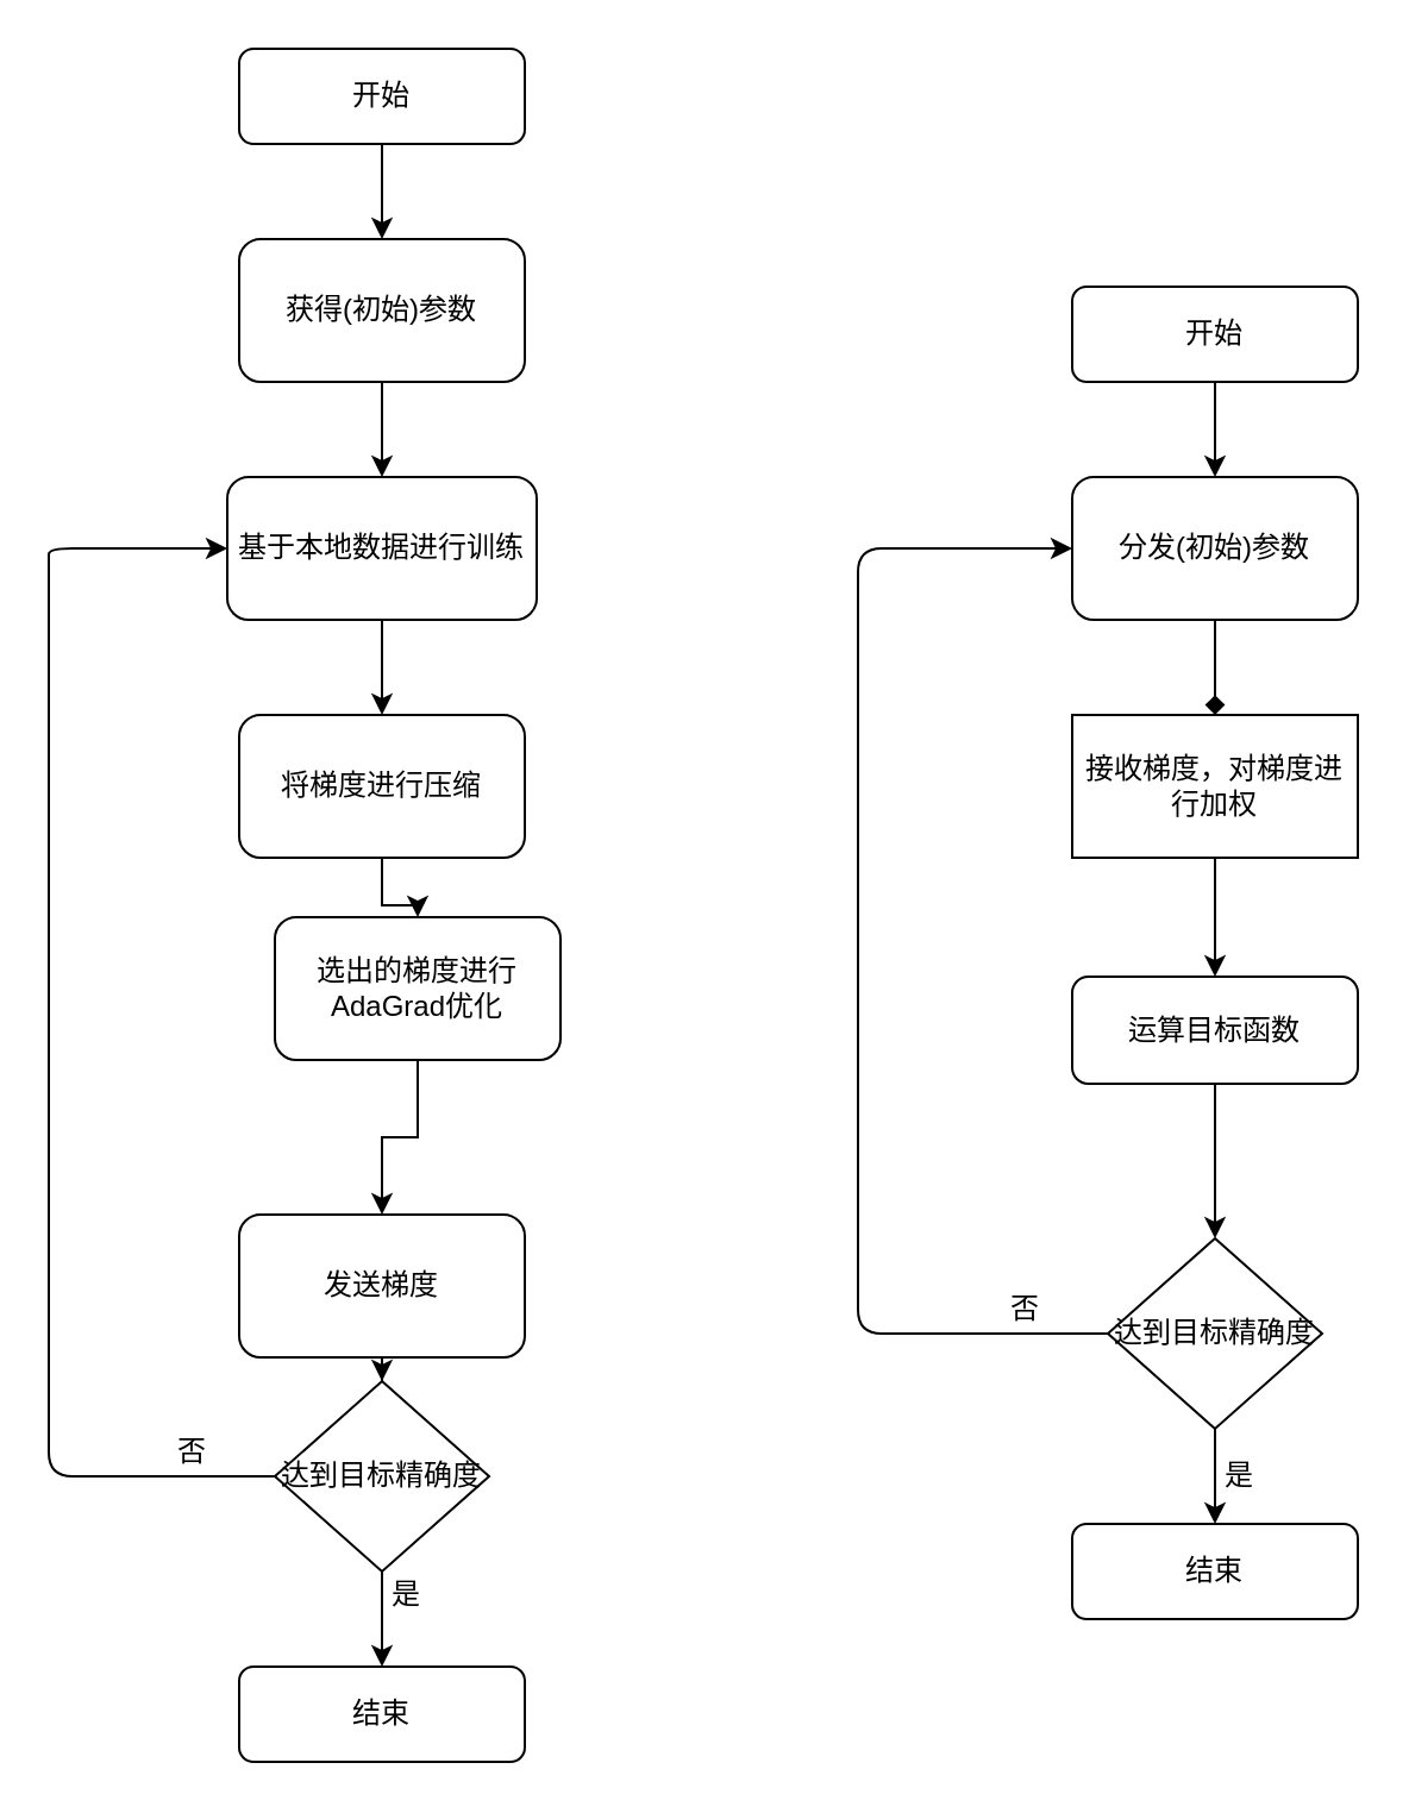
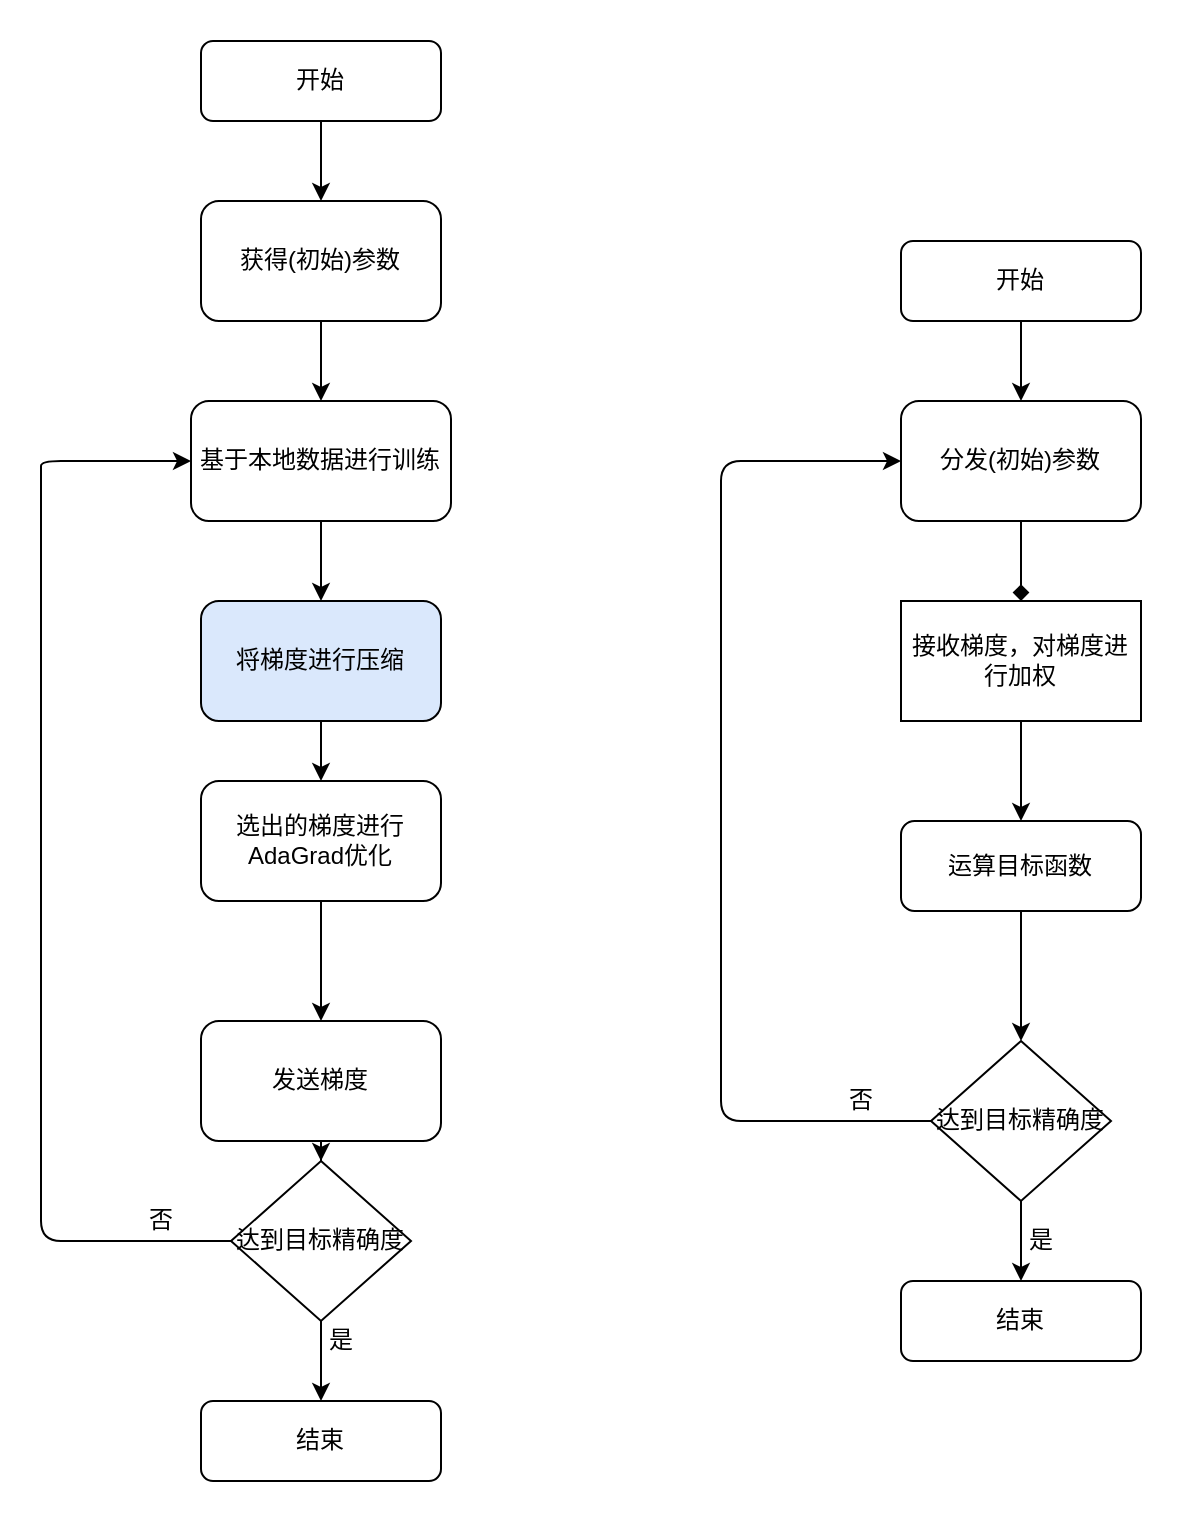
  <mxCell id="0" />
  <mxCell id="1" parent="0" />
  <mxCell id="2" value="" style="edgeStyle=orthogonalEdgeStyle;rounded=0;orthogonalLoop=1;jettySize=auto;html=1;" edge="1" parent="1" source="3" target="6"><mxGeometry relative="1" as="geometry" /></mxCell>
  <mxCell id="3" value="开始" style="rounded=1;whiteSpace=wrap;html=1;fontSize=12;glass=0;strokeWidth=1;shadow=0;" parent="1" vertex="1"><mxGeometry x="100" y="20" width="120" height="40" as="geometry" /></mxCell>
  <mxCell id="4" value="结束" style="rounded=1;whiteSpace=wrap;html=1;fontSize=12;glass=0;strokeWidth=1;shadow=0;" parent="1" vertex="1"><mxGeometry x="100" y="700" width="120" height="40" as="geometry" /></mxCell>
  <mxCell id="5" value="" style="edgeStyle=orthogonalEdgeStyle;rounded=0;orthogonalLoop=1;jettySize=auto;html=1;" edge="1" parent="1" source="6" target="8"><mxGeometry relative="1" as="geometry" /></mxCell>
  <mxCell id="6" value="获得(初始)参数" style="rounded=1;whiteSpace=wrap;html=1;" vertex="1" parent="1"><mxGeometry x="100" y="100" width="120" height="60" as="geometry" /></mxCell>
  <mxCell id="7" value="" style="edgeStyle=orthogonalEdgeStyle;rounded=0;orthogonalLoop=1;jettySize=auto;html=1;" edge="1" parent="1" source="8" target="10"><mxGeometry relative="1" as="geometry" /></mxCell>
  <mxCell id="8" value="基于本地数据进行训练" style="rounded=1;whiteSpace=wrap;html=1;" vertex="1" parent="1"><mxGeometry x="95" y="200" width="130" height="60" as="geometry" /></mxCell>
  <mxCell id="9" value="" style="edgeStyle=orthogonalEdgeStyle;rounded=0;orthogonalLoop=1;jettySize=auto;html=1;" edge="1" parent="1" source="10" target="12"><mxGeometry relative="1" as="geometry" /></mxCell>
- <mxCell id="10" value="将梯度进行压缩" style="rounded=1;whiteSpace=wrap;html=1;" vertex="1" parent="1"><mxGeometry x="100" y="300" width="120" height="60" as="geometry" /></mxCell>
+ <mxCell id="10" value="将梯度进行压缩" style="rounded=1;whiteSpace=wrap;html=1;fillColor=#dae8fc;" vertex="1" parent="1"><mxGeometry x="100" y="300" width="120" height="60" as="geometry" /></mxCell>
  <mxCell id="11" value="" style="edgeStyle=orthogonalEdgeStyle;rounded=0;orthogonalLoop=1;jettySize=auto;html=1;" edge="1" parent="1" source="12" target="14"><mxGeometry relative="1" as="geometry" /></mxCell>
- <mxCell id="12" value="选出的梯度进行AdaGrad优化" style="rounded=1;whiteSpace=wrap;html=1;" vertex="1" parent="1"><mxGeometry x="115" y="385" width="120" height="60" as="geometry" /></mxCell>
+ <mxCell id="12" value="选出的梯度进行AdaGrad优化" style="rounded=1;whiteSpace=wrap;html=1;" vertex="1" parent="1"><mxGeometry x="100" y="390" width="120" height="60" as="geometry" /></mxCell>
  <mxCell id="13" value="" style="edgeStyle=orthogonalEdgeStyle;rounded=0;orthogonalLoop=1;jettySize=auto;html=1;" edge="1" parent="1" source="14" target="16"><mxGeometry relative="1" as="geometry" /></mxCell>
  <mxCell id="14" value="发送梯度" style="rounded=1;whiteSpace=wrap;html=1;" vertex="1" parent="1"><mxGeometry x="100" y="510" width="120" height="60" as="geometry" /></mxCell>
  <mxCell id="15" value="" style="edgeStyle=orthogonalEdgeStyle;rounded=0;orthogonalLoop=1;jettySize=auto;html=1;" edge="1" parent="1" source="16" target="4"><mxGeometry relative="1" as="geometry" /></mxCell>
  <mxCell id="16" value="达到目标精确度" style="rhombus;whiteSpace=wrap;html=1;" vertex="1" parent="1"><mxGeometry x="115" y="580" width="90" height="80" as="geometry" /></mxCell>
  <mxCell id="17" value="是" style="text;html=1;align=center;verticalAlign=middle;resizable=0;points=[];autosize=1;strokeColor=none;" vertex="1" parent="1"><mxGeometry x="155" y="660" width="30" height="20" as="geometry" /></mxCell>
  <mxCell id="18" value="" style="endArrow=classic;html=1;exitX=0;exitY=0.5;exitDx=0;exitDy=0;entryX=0;entryY=0.5;entryDx=0;entryDy=0;" edge="1" parent="1" source="16" target="8"><mxGeometry width="50" height="50" relative="1" as="geometry"><mxPoint x="-20" y="620" as="sourcePoint" /><mxPoint x="20" y="240" as="targetPoint" /><Array as="points"><mxPoint x="20" y="620" /><mxPoint x="20" y="240" /><mxPoint x="20" y="230" /></Array></mxGeometry></mxCell>
  <mxCell id="19" value="否" style="text;html=1;align=center;verticalAlign=middle;resizable=0;points=[];autosize=1;strokeColor=none;" vertex="1" parent="1"><mxGeometry x="65" y="600" width="30" height="20" as="geometry" /></mxCell>
  <mxCell id="20" value="" style="edgeStyle=orthogonalEdgeStyle;rounded=0;orthogonalLoop=1;jettySize=auto;html=1;" edge="1" parent="1" source="21" target="23"><mxGeometry relative="1" as="geometry" /></mxCell>
  <mxCell id="21" value="开始" style="rounded=1;whiteSpace=wrap;html=1;fontSize=12;glass=0;strokeWidth=1;shadow=0;" vertex="1" parent="1"><mxGeometry x="450" y="120" width="120" height="40" as="geometry" /></mxCell>
  <mxCell id="22" value="" style="edgeStyle=orthogonalEdgeStyle;rounded=0;orthogonalLoop=1;jettySize=auto;html=1;endArrow=diamond;" edge="1" parent="1" source="23" target="25"><mxGeometry relative="1" as="geometry" /></mxCell>
  <mxCell id="23" value="分发(初始)参数" style="rounded=1;whiteSpace=wrap;html=1;" vertex="1" parent="1"><mxGeometry x="450" y="200" width="120" height="60" as="geometry" /></mxCell>
  <mxCell id="24" value="" style="edgeStyle=orthogonalEdgeStyle;rounded=0;orthogonalLoop=1;jettySize=auto;html=1;" edge="1" parent="1" source="25" target="27"><mxGeometry relative="1" as="geometry" /></mxCell>
  <mxCell id="25" value="接收梯度，对梯度进行加权" style="whiteSpace=wrap;html=1;rounded=0;" vertex="1" parent="1"><mxGeometry x="450" y="300" width="120" height="60" as="geometry" /></mxCell>
  <mxCell id="26" value="" style="edgeStyle=orthogonalEdgeStyle;rounded=0;orthogonalLoop=1;jettySize=auto;html=1;" edge="1" parent="1" source="27" target="29"><mxGeometry relative="1" as="geometry" /></mxCell>
  <mxCell id="27" value="运算目标函数" style="rounded=1;whiteSpace=wrap;html=1;" vertex="1" parent="1"><mxGeometry x="450" y="410" width="120" height="45" as="geometry" /></mxCell>
  <mxCell id="28" value="" style="edgeStyle=orthogonalEdgeStyle;rounded=0;orthogonalLoop=1;jettySize=auto;html=1;" edge="1" parent="1" source="29" target="30"><mxGeometry relative="1" as="geometry" /></mxCell>
  <mxCell id="29" value="达到目标精确度" style="rhombus;whiteSpace=wrap;html=1;" vertex="1" parent="1"><mxGeometry x="465" y="520" width="90" height="80" as="geometry" /></mxCell>
  <mxCell id="30" value="结束" style="rounded=1;whiteSpace=wrap;html=1;fontSize=12;glass=0;strokeWidth=1;shadow=0;" vertex="1" parent="1"><mxGeometry x="450" y="640" width="120" height="40" as="geometry" /></mxCell>
  <mxCell id="31" value="是" style="text;html=1;align=center;verticalAlign=middle;resizable=0;points=[];autosize=1;strokeColor=none;" vertex="1" parent="1"><mxGeometry x="505" y="610" width="30" height="20" as="geometry" /></mxCell>
  <mxCell id="32" value="" style="endArrow=classic;html=1;exitX=0;exitY=0.5;exitDx=0;exitDy=0;entryX=0;entryY=0.5;entryDx=0;entryDy=0;" edge="1" parent="1" source="29" target="23"><mxGeometry width="50" height="50" relative="1" as="geometry"><mxPoint x="360" y="560" as="sourcePoint" /><mxPoint x="360" y="210" as="targetPoint" /><Array as="points"><mxPoint x="360" y="560" /><mxPoint x="360" y="230" /></Array></mxGeometry></mxCell>
  <mxCell id="33" value="否" style="text;html=1;align=center;verticalAlign=middle;resizable=0;points=[];autosize=1;strokeColor=none;" vertex="1" parent="1"><mxGeometry x="415" y="540" width="30" height="20" as="geometry" /></mxCell>
